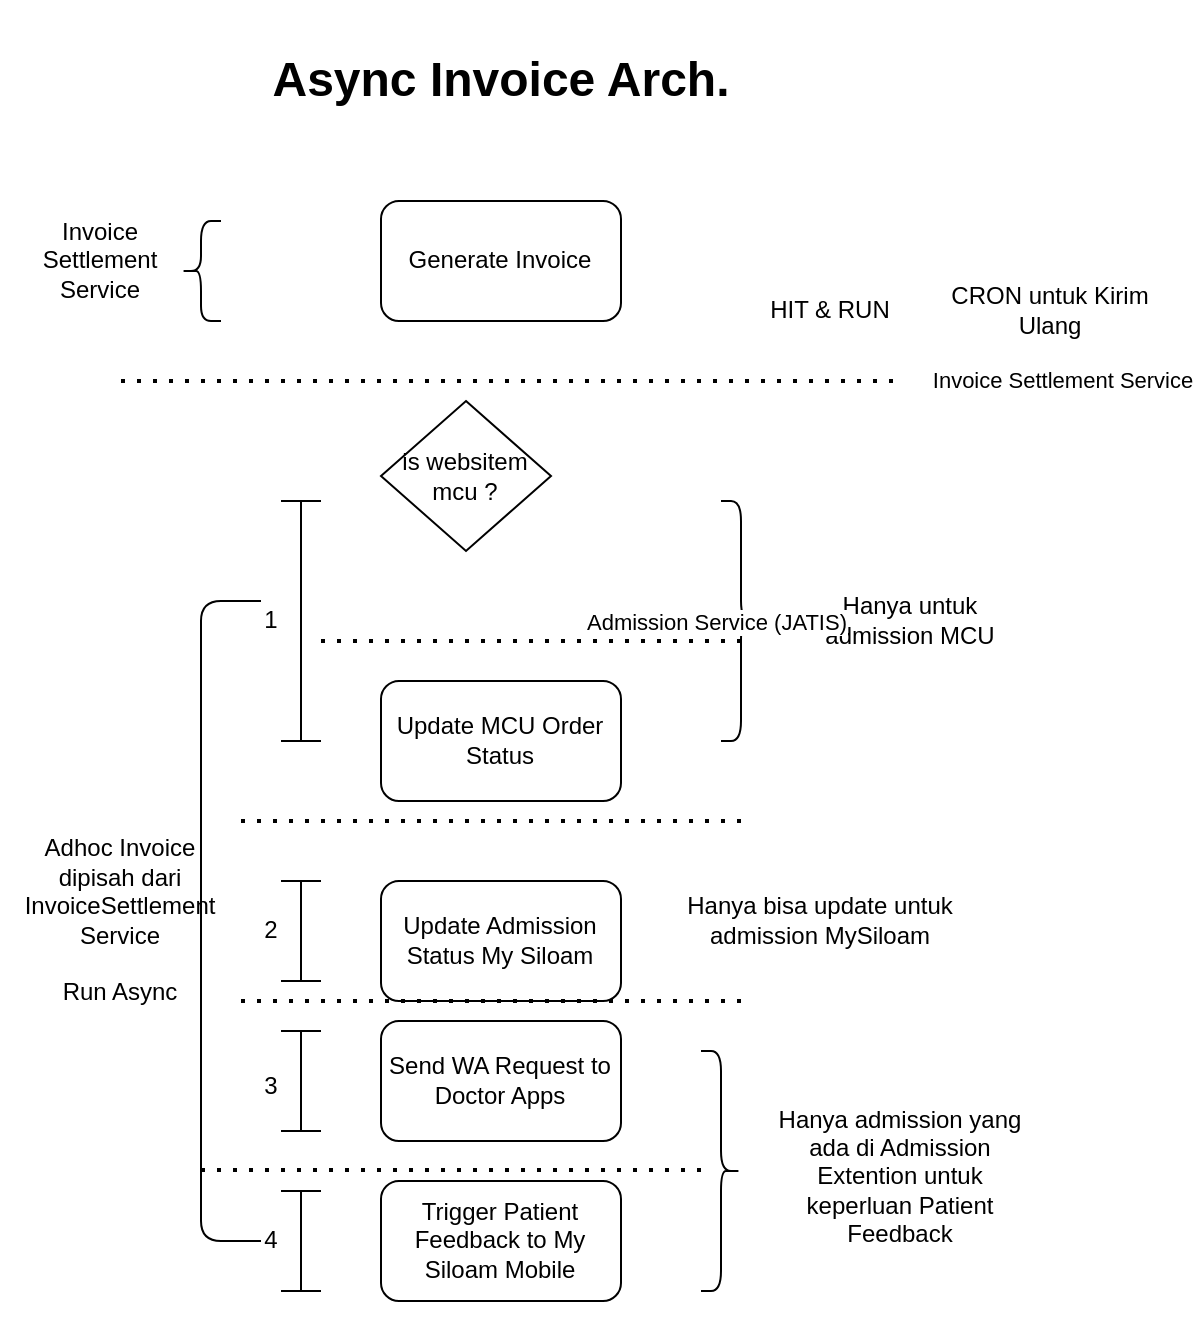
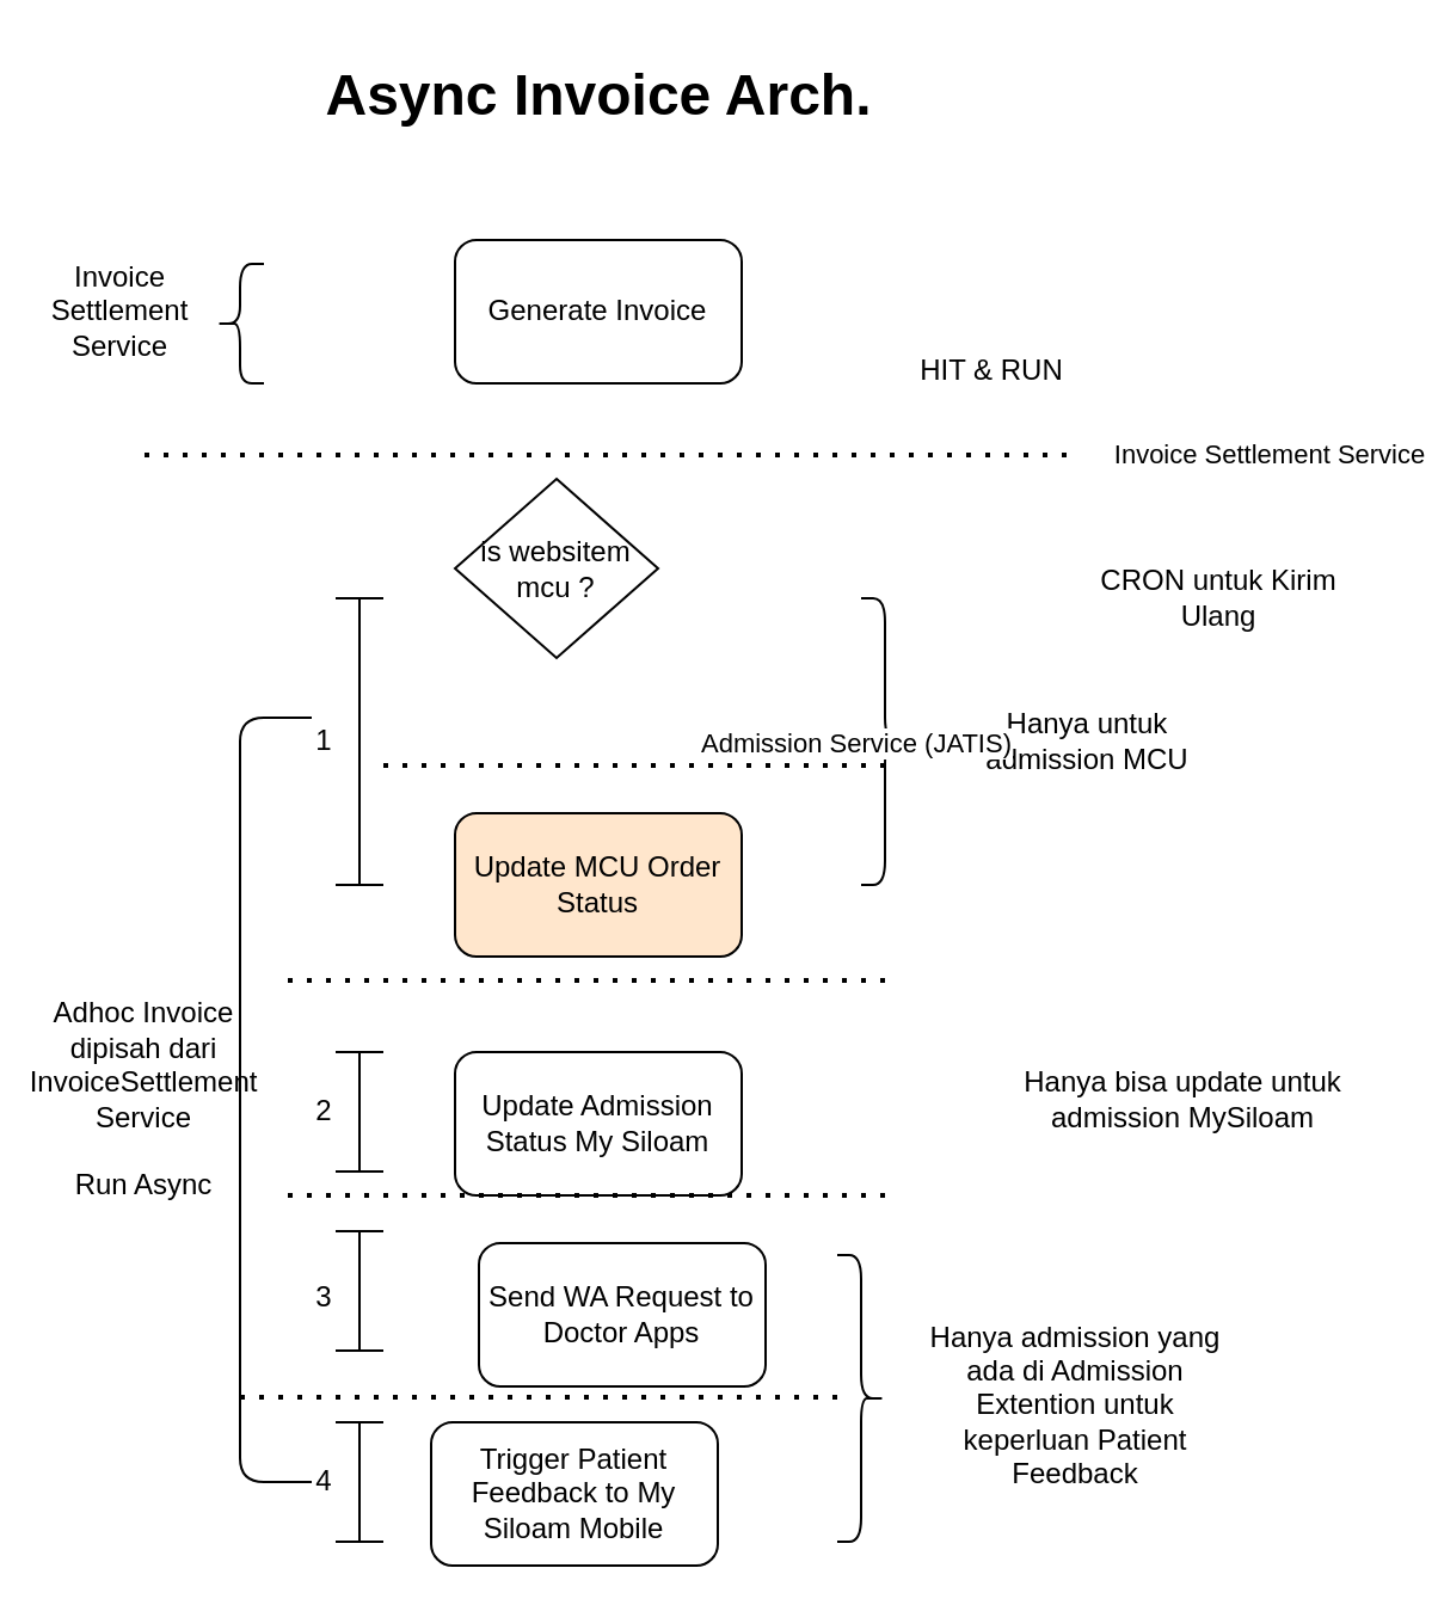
  <mxCell id="0" />
  <mxCell id="1" parent="0" />
  <mxCell id="2" value="Generate Invoice" style="rounded=1;whiteSpace=wrap;html=1;" vertex="1" parent="1"><mxGeometry x="190" y="100" width="120" height="60" as="geometry" /></mxCell>
- <mxCell id="3" value="Update MCU Order Status" style="rounded=1;whiteSpace=wrap;html=1;" vertex="1" parent="1"><mxGeometry x="190" y="340" width="120" height="60" as="geometry" /></mxCell>
+ <mxCell id="3" value="Update MCU Order Status" style="rounded=1;whiteSpace=wrap;html=1;fillColor=#ffe6cc;" vertex="1" parent="1"><mxGeometry x="190" y="340" width="120" height="60" as="geometry" /></mxCell>
  <mxCell id="4" value="is websitem mcu ?" style="rhombus;whiteSpace=wrap;html=1;" vertex="1" parent="1"><mxGeometry x="190" y="200" width="85" height="75" as="geometry" /></mxCell>
  <mxCell id="5" value="Update Admission Status My Siloam" style="rounded=1;whiteSpace=wrap;html=1;" vertex="1" parent="1"><mxGeometry x="190" y="440" width="120" height="60" as="geometry" /></mxCell>
- <mxCell id="6" value="Send WA Request to Doctor Apps" style="rounded=1;whiteSpace=wrap;html=1;" vertex="1" parent="1"><mxGeometry x="190" y="510" width="120" height="60" as="geometry" /></mxCell>
- <mxCell id="7" value="Trigger Patient Feedback to My Siloam Mobile" style="rounded=1;whiteSpace=wrap;html=1;" vertex="1" parent="1"><mxGeometry x="190" y="590" width="120" height="60" as="geometry" /></mxCell>
+ <mxCell id="6" value="Send WA Request to Doctor Apps" style="rounded=1;whiteSpace=wrap;html=1;" vertex="1" parent="1"><mxGeometry x="200" y="520" width="120" height="60" as="geometry" /></mxCell>
+ <mxCell id="7" value="Trigger Patient Feedback to My Siloam Mobile" style="rounded=1;whiteSpace=wrap;html=1;" vertex="1" parent="1"><mxGeometry x="180" y="595" width="120" height="60" as="geometry" /></mxCell>
  <mxCell id="8" value="" style="shape=crossbar;whiteSpace=wrap;html=1;rounded=1;direction=south;" vertex="1" parent="1"><mxGeometry x="140" y="250" width="20" height="120" as="geometry" /></mxCell>
  <mxCell id="9" value="" style="shape=crossbar;whiteSpace=wrap;html=1;rounded=1;direction=south;" vertex="1" parent="1"><mxGeometry x="140" y="440" width="20" height="50" as="geometry" /></mxCell>
  <mxCell id="10" value="" style="shape=crossbar;whiteSpace=wrap;html=1;rounded=1;direction=south;" vertex="1" parent="1"><mxGeometry x="140" y="515" width="20" height="50" as="geometry" /></mxCell>
  <mxCell id="11" value="" style="shape=crossbar;whiteSpace=wrap;html=1;rounded=1;direction=south;" vertex="1" parent="1"><mxGeometry x="140" y="595" width="20" height="50" as="geometry" /></mxCell>
  <mxCell id="12" value="1" style="text;html=1;align=center;verticalAlign=middle;resizable=0;points=[];autosize=1;strokeColor=none;fillColor=none;" vertex="1" parent="1"><mxGeometry x="120" y="295" width="30" height="30" as="geometry" /></mxCell>
  <mxCell id="13" value="2&lt;br&gt;" style="text;html=1;align=center;verticalAlign=middle;resizable=0;points=[];autosize=1;strokeColor=none;fillColor=none;" vertex="1" parent="1"><mxGeometry x="120" y="450" width="30" height="30" as="geometry" /></mxCell>
  <mxCell id="14" value="3" style="text;html=1;align=center;verticalAlign=middle;resizable=0;points=[];autosize=1;strokeColor=none;fillColor=none;" vertex="1" parent="1"><mxGeometry x="120" y="528" width="30" height="30" as="geometry" /></mxCell>
  <mxCell id="15" value="4" style="text;html=1;align=center;verticalAlign=middle;resizable=0;points=[];autosize=1;strokeColor=none;fillColor=none;" vertex="1" parent="1"><mxGeometry x="120" y="605" width="30" height="30" as="geometry" /></mxCell>
  <mxCell id="16" value="" style="shape=curlyBracket;whiteSpace=wrap;html=1;rounded=1;labelPosition=left;verticalLabelPosition=middle;align=right;verticalAlign=middle;size=0;" vertex="1" parent="1"><mxGeometry x="100" y="300" width="30" height="320" as="geometry" /></mxCell>
  <mxCell id="17" value="Async Invoice Arch." style="text;strokeColor=none;fillColor=none;html=1;fontSize=24;fontStyle=1;verticalAlign=middle;align=center;" vertex="1" parent="1"><mxGeometry x="200" y="20" width="100" height="40" as="geometry" /></mxCell>
  <mxCell id="18" value="Adhoc Invoice&lt;br&gt;dipisah dari InvoiceSettlement Service&lt;br&gt;&lt;br&gt;Run Async" style="text;html=1;strokeColor=none;fillColor=none;align=center;verticalAlign=middle;whiteSpace=wrap;rounded=0;" vertex="1" parent="1"><mxGeometry x="30" y="445" width="60" height="30" as="geometry" /></mxCell>
  <mxCell id="19" value="" style="shape=curlyBracket;whiteSpace=wrap;html=1;rounded=1;labelPosition=left;verticalLabelPosition=middle;align=right;verticalAlign=middle;" vertex="1" parent="1"><mxGeometry x="90" y="110" width="20" height="50" as="geometry" /></mxCell>
  <mxCell id="20" value="Invoice Settlement Service" style="text;html=1;strokeColor=none;fillColor=none;align=center;verticalAlign=middle;whiteSpace=wrap;rounded=0;" vertex="1" parent="1"><mxGeometry x="20" y="115" width="60" height="30" as="geometry" /></mxCell>
- <mxCell id="21" value="Hanya bisa update untuk admission MySiloam" style="text;html=1;strokeColor=none;fillColor=none;align=center;verticalAlign=middle;whiteSpace=wrap;rounded=0;" vertex="1" parent="1"><mxGeometry x="320" y="435" width="180" height="50" as="geometry" /></mxCell>
+ <mxCell id="21" value="Hanya bisa update untuk admission MySiloam" style="text;html=1;strokeColor=none;fillColor=none;align=center;verticalAlign=middle;whiteSpace=wrap;rounded=0;" vertex="1" parent="1"><mxGeometry x="405" y="435" width="180" height="50" as="geometry" /></mxCell>
  <mxCell id="22" value="Hanya admission yang ada di Admission Extention untuk keperluan Patient Feedback&lt;br&gt;" style="text;html=1;strokeColor=none;fillColor=none;align=center;verticalAlign=middle;whiteSpace=wrap;rounded=0;" vertex="1" parent="1"><mxGeometry x="380" y="565" width="140" height="45" as="geometry" /></mxCell>
  <mxCell id="23" value="" style="shape=curlyBracket;whiteSpace=wrap;html=1;rounded=1;flipH=1;labelPosition=right;verticalLabelPosition=middle;align=left;verticalAlign=middle;" vertex="1" parent="1"><mxGeometry x="350" y="525" width="20" height="120" as="geometry" /></mxCell>
  <mxCell id="24" value="" style="shape=curlyBracket;whiteSpace=wrap;html=1;rounded=1;flipH=1;labelPosition=right;verticalLabelPosition=middle;align=left;verticalAlign=middle;" vertex="1" parent="1"><mxGeometry x="360" y="250" width="20" height="120" as="geometry" /></mxCell>
  <mxCell id="25" value="Hanya untuk admission MCU&lt;br&gt;" style="text;html=1;strokeColor=none;fillColor=none;align=center;verticalAlign=middle;whiteSpace=wrap;rounded=0;" vertex="1" parent="1"><mxGeometry x="400" y="295" width="110" height="30" as="geometry" /></mxCell>
  <mxCell id="26" value="" style="endArrow=none;dashed=1;html=1;dashPattern=1 3;strokeWidth=2;rounded=0;" edge="1" parent="1"><mxGeometry width="50" height="50" relative="1" as="geometry"><mxPoint x="60" y="190" as="sourcePoint" /><mxPoint x="450" y="190" as="targetPoint" /></mxGeometry></mxCell>
  <mxCell id="27" value="Invoice Settlement Service&lt;br&gt;" style="edgeLabel;html=1;align=center;verticalAlign=middle;resizable=0;points=[];" vertex="1" connectable="0" parent="26"><mxGeometry x="0.323" y="1" relative="1" as="geometry"><mxPoint x="212" as="offset" /></mxGeometry></mxCell>
  <mxCell id="28" value="" style="endArrow=none;dashed=1;html=1;dashPattern=1 3;strokeWidth=2;rounded=0;" edge="1" parent="1"><mxGeometry width="50" height="50" relative="1" as="geometry"><mxPoint x="160" y="320" as="sourcePoint" /><mxPoint x="370" y="320" as="targetPoint" /></mxGeometry></mxCell>
  <mxCell id="29" value="Admission Service (JATIS)" style="edgeLabel;html=1;align=center;verticalAlign=middle;resizable=0;points=[];" vertex="1" connectable="0" parent="28"><mxGeometry x="0.632" y="4" relative="1" as="geometry"><mxPoint x="26" y="-6" as="offset" /></mxGeometry></mxCell>
  <mxCell id="30" value="" style="endArrow=none;dashed=1;html=1;dashPattern=1 3;strokeWidth=2;rounded=0;" edge="1" parent="1"><mxGeometry width="50" height="50" relative="1" as="geometry"><mxPoint x="120" y="410" as="sourcePoint" /><mxPoint x="370" y="410" as="targetPoint" /></mxGeometry></mxCell>
  <mxCell id="31" value="" style="endArrow=none;dashed=1;html=1;dashPattern=1 3;strokeWidth=2;rounded=0;" edge="1" parent="1"><mxGeometry width="50" height="50" relative="1" as="geometry"><mxPoint x="120" y="500" as="sourcePoint" /><mxPoint x="370" y="500" as="targetPoint" /></mxGeometry></mxCell>
  <mxCell id="32" value="" style="endArrow=none;dashed=1;html=1;dashPattern=1 3;strokeWidth=2;rounded=0;" edge="1" parent="1"><mxGeometry width="50" height="50" relative="1" as="geometry"><mxPoint x="100" y="584.5" as="sourcePoint" /><mxPoint x="350" y="584.5" as="targetPoint" /></mxGeometry></mxCell>
  <mxCell id="33" value="HIT &amp;amp; RUN&lt;br&gt;" style="text;html=1;strokeColor=none;fillColor=none;align=center;verticalAlign=middle;whiteSpace=wrap;rounded=0;" vertex="1" parent="1"><mxGeometry x="360" y="140" width="110" height="30" as="geometry" /></mxCell>
- <mxCell id="34" value="CRON untuk Kirim Ulang&lt;br&gt;" style="text;html=1;strokeColor=none;fillColor=none;align=center;verticalAlign=middle;whiteSpace=wrap;rounded=0;" vertex="1" parent="1"><mxGeometry x="470" y="140" width="110" height="30" as="geometry" /></mxCell>
+ <mxCell id="34" value="CRON untuk Kirim Ulang&lt;br&gt;" style="text;html=1;strokeColor=none;fillColor=none;align=center;verticalAlign=middle;whiteSpace=wrap;rounded=0;" vertex="1" parent="1"><mxGeometry x="455" y="235" width="110" height="30" as="geometry" /></mxCell>
